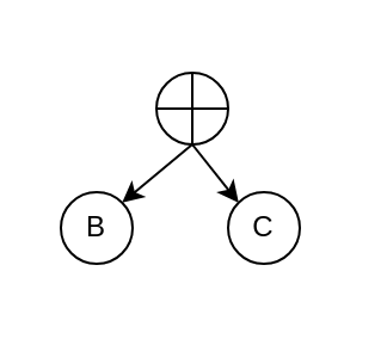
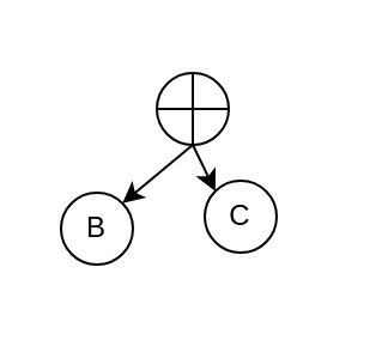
  <mxCell id="0" />
  <mxCell id="1" parent="0" />
  <mxCell id="2" value="" style="rounded=0;whiteSpace=wrap;html=1;strokeColor=none;fillColor=none;" vertex="1" parent="1"><mxGeometry x="20" y="20" width="120" height="100" as="geometry" /></mxCell>
  <mxCell id="3" value="B" style="ellipse;whiteSpace=wrap;html=1;aspect=fixed;" parent="1" vertex="1"><mxGeometry x="25" y="80" width="30" height="30" as="geometry" /></mxCell>
- <mxCell id="4" value="C" style="ellipse;whiteSpace=wrap;html=1;aspect=fixed;" parent="1" vertex="1"><mxGeometry x="95" y="80" width="30" height="30" as="geometry" /></mxCell>
+ <mxCell id="4" value="C" style="ellipse;whiteSpace=wrap;html=1;aspect=fixed;" parent="1" vertex="1"><mxGeometry x="85" y="75" width="30" height="30" as="geometry" /></mxCell>
  <mxCell id="5" value="" style="shape=orEllipse;perimeter=ellipsePerimeter;whiteSpace=wrap;html=1;backgroundOutline=1;" parent="1" vertex="1"><mxGeometry x="65" y="30" width="30" height="30" as="geometry" /></mxCell>
  <mxCell id="6" value="" style="endArrow=classic;html=1;rounded=0;exitX=0.5;exitY=1;exitDx=0;exitDy=0;entryX=0;entryY=0;entryDx=0;entryDy=0;" parent="1" source="5" target="4" edge="1"><mxGeometry width="50" height="50" relative="1" as="geometry"><mxPoint x="45" y="120" as="sourcePoint" /><mxPoint x="95" y="70" as="targetPoint" /></mxGeometry></mxCell>
  <mxCell id="7" value="" style="endArrow=classic;html=1;rounded=0;exitX=0.5;exitY=1;exitDx=0;exitDy=0;entryX=1;entryY=0;entryDx=0;entryDy=0;" parent="1" source="5" target="3" edge="1"><mxGeometry width="50" height="50" relative="1" as="geometry"><mxPoint x="90" y="70" as="sourcePoint" /><mxPoint x="120" y="90" as="targetPoint" /></mxGeometry></mxCell>
